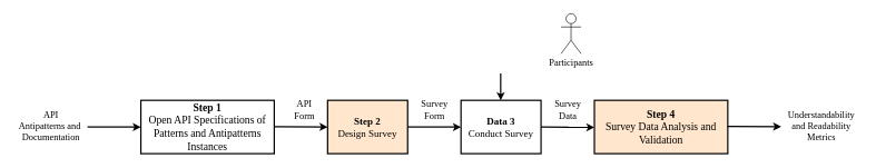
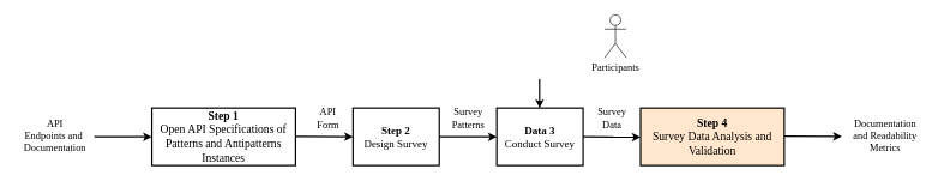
  <mxCell id="0" />
  <mxCell id="1" parent="0" />
- <mxCell id="2" value="&lt;span style=&quot;border-color: var(--border-color); font-size: 15px;&quot;&gt;&lt;b style=&quot;font-size: 15px;&quot;&gt;Step 2&lt;/b&gt;&lt;/span&gt;&lt;font style=&quot;font-size: 15px;&quot;&gt;&lt;span style=&quot;font-size: 15px;&quot;&gt;&lt;br style=&quot;font-size: 15px;&quot;&gt;&lt;/span&gt;&lt;/font&gt;&lt;div style=&quot;font-size: 15px;&quot;&gt;Design Survey&lt;/div&gt;" style="rounded=0;whiteSpace=wrap;html=1;strokeWidth=2;container=0;fontStyle=0;fontFamily=Times New Roman;fontSize=15;fillColor=#ffe6cc;" parent="1" vertex="1"><mxGeometry x="490" y="150" width="120" height="80" as="geometry" /></mxCell>
+ <mxCell id="2" value="&lt;span style=&quot;border-color: var(--border-color); font-size: 15px;&quot;&gt;&lt;b style=&quot;font-size: 15px;&quot;&gt;Step 2&lt;/b&gt;&lt;/span&gt;&lt;font style=&quot;font-size: 15px;&quot;&gt;&lt;span style=&quot;font-size: 15px;&quot;&gt;&lt;br style=&quot;font-size: 15px;&quot;&gt;&lt;/span&gt;&lt;/font&gt;&lt;div style=&quot;font-size: 15px;&quot;&gt;Design Survey&lt;/div&gt;" style="rounded=0;whiteSpace=wrap;html=1;strokeWidth=2;container=0;fontStyle=0;fontFamily=Times New Roman;fontSize=15;" parent="1" vertex="1"><mxGeometry x="490" y="150" width="120" height="80" as="geometry" /></mxCell>
  <mxCell id="3" value="&lt;font style=&quot;font-size: 16px;&quot;&gt;&lt;b style=&quot;&quot;&gt;Step 1&lt;/b&gt;&lt;/font&gt;&lt;div style=&quot;font-size: 16px;&quot;&gt;Open API Specifications of Patterns and Antipatterns Instances&lt;/div&gt;" style="rounded=0;whiteSpace=wrap;html=1;strokeWidth=2;container=0;fontStyle=0;fontFamily=Times New Roman;fontSize=15;" parent="1" vertex="1"><mxGeometry x="210" y="150" width="200" height="80" as="geometry" /></mxCell>
- <mxCell id="4" value="API&lt;div style=&quot;font-size: 14px;&quot;&gt;Antipatterns and&amp;nbsp;&lt;/div&gt;&lt;div style=&quot;font-size: 14px;&quot;&gt;Documentation&lt;/div&gt;" style="text;html=1;align=center;verticalAlign=middle;resizable=0;points=[];autosize=1;strokeColor=none;fillColor=none;fontFamily=Times New Roman;fontSize=14;" parent="1" vertex="1"><mxGeometry x="20" y="160" width="110" height="60" as="geometry" /></mxCell>
+ <mxCell id="4" value="API&lt;div style=&quot;font-size: 14px;&quot;&gt;Endpoints and&amp;nbsp;&lt;/div&gt;&lt;div style=&quot;font-size: 14px;&quot;&gt;Documentation&lt;/div&gt;" style="text;html=1;align=center;verticalAlign=middle;resizable=0;points=[];autosize=1;strokeColor=none;fillColor=none;fontFamily=Times New Roman;fontSize=14;" parent="1" vertex="1"><mxGeometry x="20" y="160" width="110" height="60" as="geometry" /></mxCell>
  <mxCell id="5" value="&lt;span style=&quot;border-color: var(--border-color); font-size: 15px;&quot;&gt;&lt;b style=&quot;font-size: 15px;&quot;&gt;Data 3&lt;/b&gt;&lt;/span&gt;&lt;font style=&quot;font-size: 15px;&quot;&gt;&lt;span style=&quot;font-size: 15px;&quot;&gt;&lt;br style=&quot;font-size: 15px;&quot;&gt;&lt;/span&gt;&lt;/font&gt;&lt;div style=&quot;font-size: 15px;&quot;&gt;Conduct Survey&lt;/div&gt;" style="rounded=0;whiteSpace=wrap;html=1;strokeWidth=2;container=0;fontStyle=0;fontFamily=Times New Roman;fontSize=15;" parent="1" vertex="1"><mxGeometry x="690" y="150" width="120" height="80" as="geometry" /></mxCell>
  <mxCell id="6" value="&lt;font style=&quot;font-size: 16px;&quot;&gt;&lt;b style=&quot;&quot;&gt;Step 4&lt;/b&gt;&lt;/font&gt;&lt;div&gt;&lt;font style=&quot;font-size: 16px;&quot;&gt;Survey Data Analysis and Validation&lt;/font&gt;&lt;/div&gt;" style="rounded=0;whiteSpace=wrap;html=1;strokeWidth=2;container=0;fontStyle=0;fontFamily=Times New Roman;fontSize=15;fillColor=#ffe6cc;" parent="1" vertex="1"><mxGeometry x="890" y="150" width="200" height="80" as="geometry" /></mxCell>
- <mxCell id="7" value="Understandability&lt;div&gt;and Readability&lt;/div&gt;&lt;div&gt;Metrics&lt;/div&gt;" style="text;html=1;align=center;verticalAlign=middle;resizable=0;points=[];autosize=1;strokeColor=none;fillColor=none;fontFamily=Times New Roman;fontSize=14;" parent="1" vertex="1"><mxGeometry x="1170" y="160" width="120" height="60" as="geometry" /></mxCell>
+ <mxCell id="7" value="Documentation&lt;div&gt;and Readability&lt;/div&gt;&lt;div&gt;Metrics&lt;/div&gt;" style="text;html=1;align=center;verticalAlign=middle;resizable=0;points=[];autosize=1;strokeColor=none;fillColor=none;fontFamily=Times New Roman;fontSize=14;" parent="1" vertex="1"><mxGeometry x="1170" y="160" width="120" height="60" as="geometry" /></mxCell>
  <mxCell id="8" value="" style="endArrow=classic;html=1;rounded=0;entryX=0;entryY=0.5;entryDx=0;entryDy=0;strokeWidth=2;" parent="1" target="3" edge="1"><mxGeometry width="50" height="50" relative="1" as="geometry"><mxPoint x="130" y="190" as="sourcePoint" /><mxPoint x="40" y="255" as="targetPoint" /></mxGeometry></mxCell>
  <mxCell id="9" value="" style="endArrow=classic;html=1;rounded=0;strokeWidth=2;" parent="1" edge="1"><mxGeometry width="50" height="50" relative="1" as="geometry"><mxPoint x="410" y="189.5" as="sourcePoint" /><mxPoint x="490" y="190" as="targetPoint" /></mxGeometry></mxCell>
  <mxCell id="10" value="" style="endArrow=classic;html=1;rounded=0;strokeWidth=2;exitX=0.5;exitY=1;exitDx=0;exitDy=0;entryX=0;entryY=0.5;entryDx=0;entryDy=0;" parent="1" edge="1" target="5"><mxGeometry width="50" height="50" relative="1" as="geometry"><mxPoint x="610" y="190" as="sourcePoint" /><mxPoint x="610" y="310" as="targetPoint" /></mxGeometry></mxCell>
  <mxCell id="11" value="API&lt;div&gt;Form&lt;/div&gt;" style="text;html=1;align=center;verticalAlign=middle;resizable=0;points=[];autosize=1;strokeColor=none;fillColor=none;fontFamily=Times New Roman;fontSize=14;" parent="1" vertex="1"><mxGeometry x="420" y="140" width="70" height="50" as="geometry" /></mxCell>
- <mxCell id="12" value="Survey&lt;div&gt;Form&lt;/div&gt;" style="text;html=1;align=center;verticalAlign=middle;resizable=0;points=[];autosize=1;strokeColor=none;fillColor=none;fontFamily=Times New Roman;fontSize=14;" parent="1" vertex="1"><mxGeometry x="620" y="140" width="60" height="50" as="geometry" /></mxCell>
+ <mxCell id="12" value="Survey&lt;div&gt;Patterns&lt;/div&gt;" style="text;html=1;align=center;verticalAlign=middle;resizable=0;points=[];autosize=1;strokeColor=none;fillColor=none;fontFamily=Times New Roman;fontSize=14;" parent="1" vertex="1"><mxGeometry x="620" y="140" width="60" height="50" as="geometry" /></mxCell>
  <mxCell id="13" value="Survey&lt;div&gt;Data&lt;/div&gt;" style="text;html=1;align=center;verticalAlign=middle;resizable=0;points=[];autosize=1;strokeColor=none;fillColor=none;fontFamily=Times New Roman;fontSize=14;" parent="1" vertex="1"><mxGeometry x="820" y="140" width="60" height="50" as="geometry" /></mxCell>
  <mxCell id="14" value="&lt;font style=&quot;font-size: 14px;&quot; face=&quot;Times New Roman&quot;&gt;Participants&lt;/font&gt;" style="shape=umlActor;verticalLabelPosition=bottom;verticalAlign=top;html=1;outlineConnect=0;" parent="1" vertex="1"><mxGeometry x="840" y="20" width="30" height="60" as="geometry" /></mxCell>
  <mxCell id="15" value="" style="endArrow=classic;html=1;rounded=0;strokeWidth=2;" parent="1" edge="1"><mxGeometry width="50" height="50" relative="1" as="geometry"><mxPoint x="749.5" y="109.5" as="sourcePoint" /><mxPoint x="749.5" y="150" as="targetPoint" /></mxGeometry></mxCell>
  <mxCell id="16" value="" style="endArrow=classic;html=1;rounded=0;strokeWidth=2;" edge="1" parent="1"><mxGeometry width="50" height="50" relative="1" as="geometry"><mxPoint x="810" y="190" as="sourcePoint" /><mxPoint x="890" y="190.5" as="targetPoint" /></mxGeometry></mxCell>
  <mxCell id="17" value="" style="endArrow=classic;html=1;rounded=0;strokeWidth=2;" edge="1" parent="1"><mxGeometry width="50" height="50" relative="1" as="geometry"><mxPoint x="1090" y="189" as="sourcePoint" /><mxPoint x="1170" y="189.5" as="targetPoint" /></mxGeometry></mxCell>
